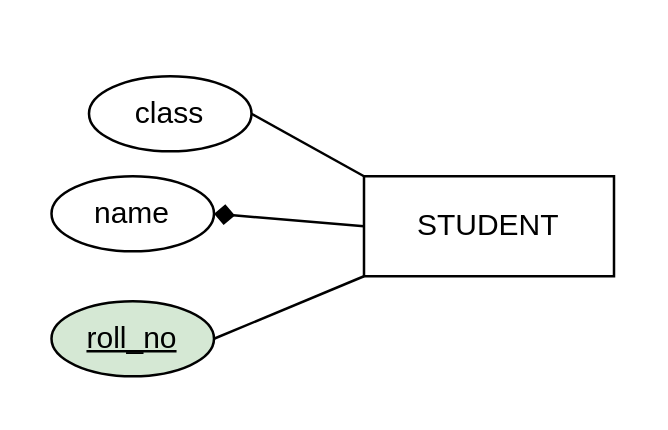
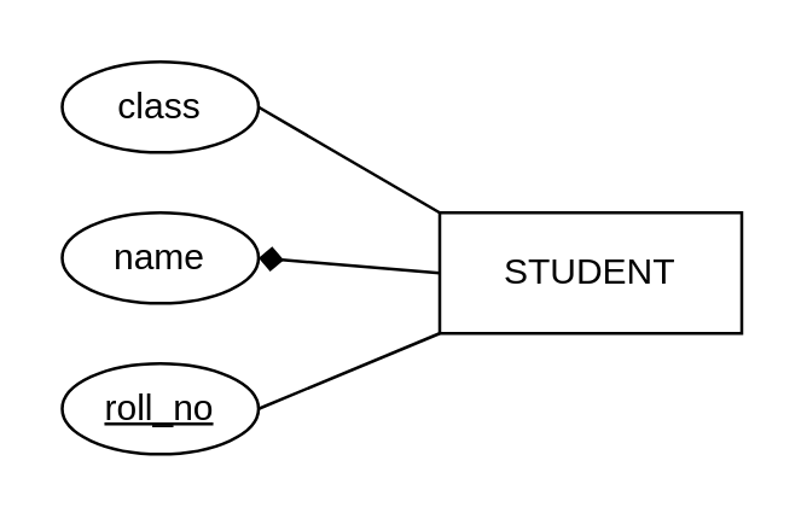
  <mxCell id="0" />
  <mxCell id="1" parent="0" />
  <mxCell id="2" value="STUDENT" style="whiteSpace=wrap;html=1;align=center;" vertex="1" parent="1"><mxGeometry x="145" y="70" width="100" height="40" as="geometry" /></mxCell>
  <mxCell id="3" value="name" style="ellipse;whiteSpace=wrap;html=1;align=center;" vertex="1" parent="1"><mxGeometry y="70" width="65" height="30" as="geometry" x="20" /></mxCell>
- <mxCell id="4" value="class" style="ellipse;whiteSpace=wrap;html=1;align=center;" vertex="1" parent="1"><mxGeometry x="35" y="30" width="65" height="30" as="geometry" /></mxCell>
- <mxCell id="5" value="roll_no" style="ellipse;whiteSpace=wrap;html=1;align=center;fontStyle=4;fillColor=#d5e8d4;" vertex="1" parent="1"><mxGeometry y="120" width="65" height="30" as="geometry" x="20" /></mxCell>
+ <mxCell id="4" value="class" style="ellipse;whiteSpace=wrap;html=1;align=center;" vertex="1" parent="1"><mxGeometry y="20" width="65" height="30" as="geometry" x="20" /></mxCell>
+ <mxCell id="5" value="roll_no" style="ellipse;whiteSpace=wrap;html=1;align=center;fontStyle=4;" vertex="1" parent="1"><mxGeometry y="120" width="65" height="30" as="geometry" x="20" /></mxCell>
  <mxCell id="6" value="" style="endArrow=none;html=1;rounded=0;entryX=1;entryY=0.5;entryDx=0;entryDy=0;exitX=0;exitY=0;exitDx=0;exitDy=0;" edge="1" parent="1" source="2" target="4"><mxGeometry width="50" height="50" relative="1" as="geometry"><mxPoint x="195" y="130" as="sourcePoint" /><mxPoint x="245" y="80" as="targetPoint" /></mxGeometry></mxCell>
  <mxCell id="7" value="" style="endArrow=diamond;html=1;rounded=0;entryX=1;entryY=0.5;entryDx=0;entryDy=0;exitX=0;exitY=0.5;exitDx=0;exitDy=0;" edge="1" parent="1" source="2" target="3"><mxGeometry width="50" height="50" relative="1" as="geometry"><mxPoint x="220" y="40" as="sourcePoint" /><mxPoint x="195" y="-10" as="targetPoint" /></mxGeometry></mxCell>
  <mxCell id="8" value="" style="endArrow=none;html=1;rounded=0;entryX=1;entryY=0.5;entryDx=0;entryDy=0;exitX=0;exitY=1;exitDx=0;exitDy=0;" edge="1" parent="1" source="2" target="5"><mxGeometry width="50" height="50" relative="1" as="geometry"><mxPoint x="207.5" y="40" as="sourcePoint" /><mxPoint x="182.5" y="-10" as="targetPoint" /></mxGeometry></mxCell>
